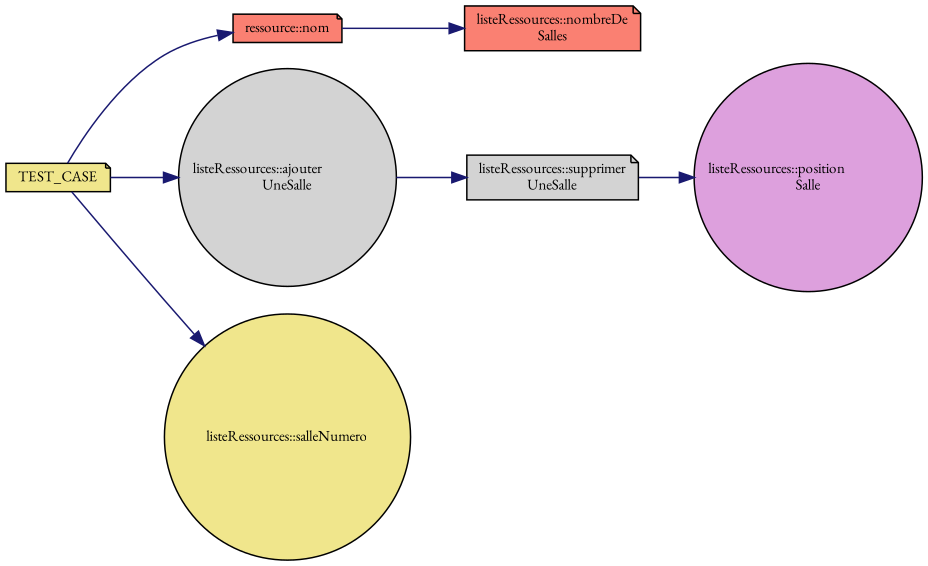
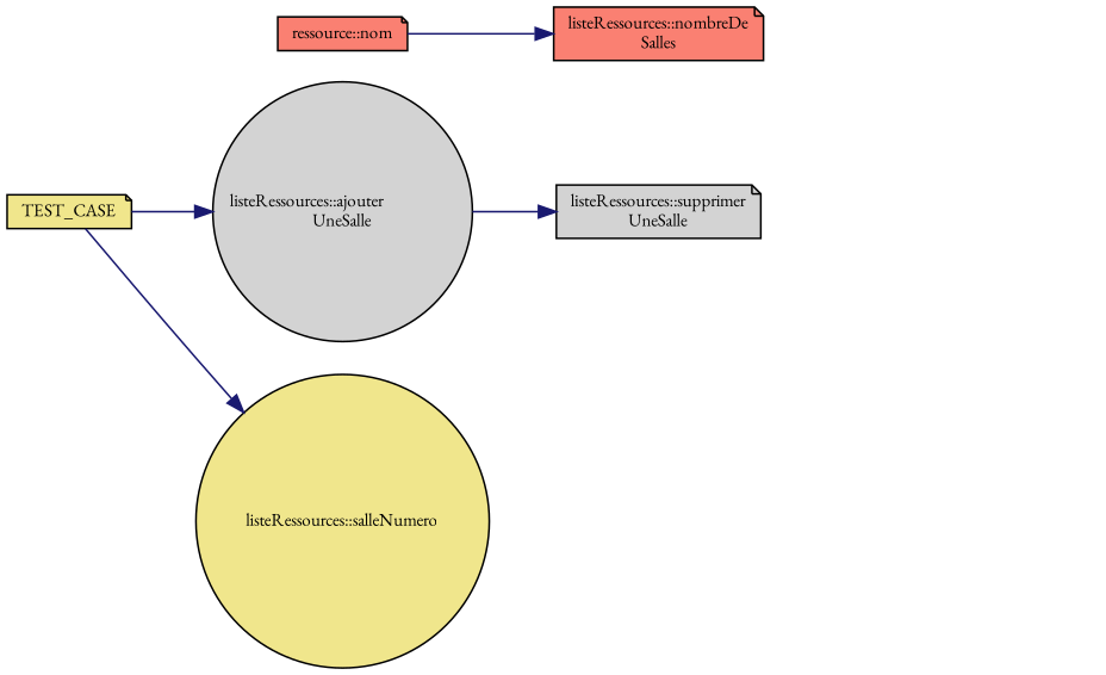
  digraph {
    fontname="EB Garamond"
    rankdir=LR
    node [color=black fillcolor=khaki fontname="EB Garamond" fontsize=10 shape=note style=filled]
    edge [color=midnightblue fontname="EB Garamond" fontsize=10 labelfontname=Helvetica labelfontsize=10 style=solid]
    n1 [fontcolor=black height=0.2 label=TEST_CASE width=0.4]
    n2 [fillcolor=salmon height=0.2 label="ressource::nom" width=0.4]
    n3 [fillcolor=lightgrey height=0.2 label="listeRessources::ajouter\lUneSalle" shape=circle width=0.4]
    n4 [height=0.2 label="listeRessources::salleNumero" shape=circle width=0.4]
    n5 [fillcolor=salmon height=0.2 label="listeRessources::nombreDe\lSalles" width=0.4]
    n6 [fillcolor=lightgrey height=0.2 label="listeRessources::supprimer\lUneSalle" width=0.4]
-   n7 [fillcolor=plum height=0.2 label="listeRessources::position\lSalle" shape=circle width=0.4]
-   n1 -> n2
    n1 -> n3
    n1 -> n4
    n2 -> n5
    n3 -> n6
-   n6 -> n7
  }
